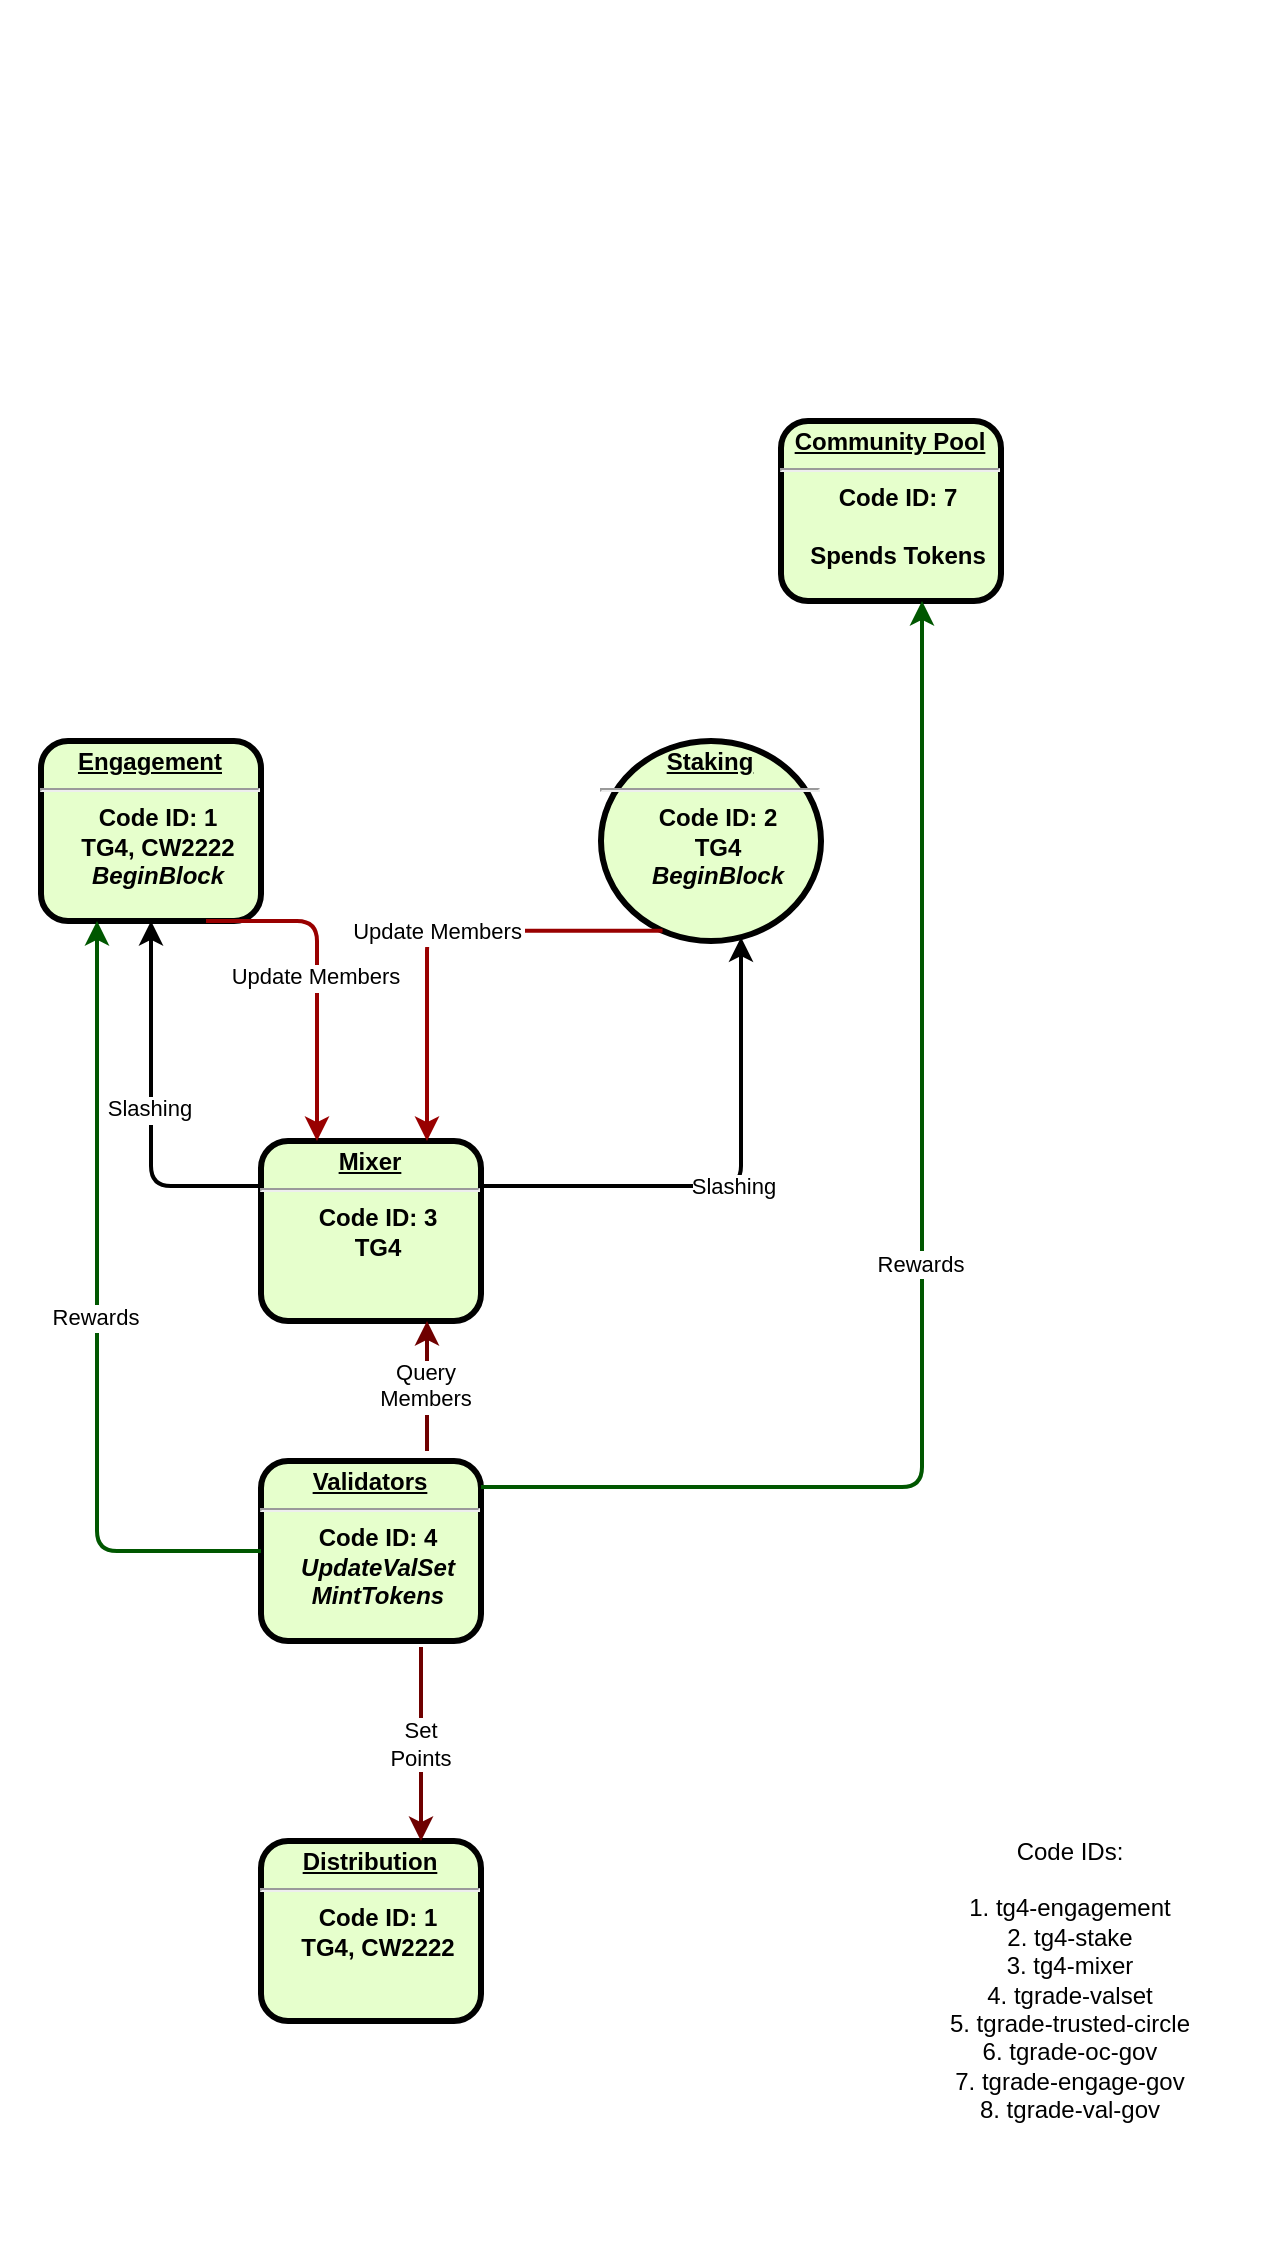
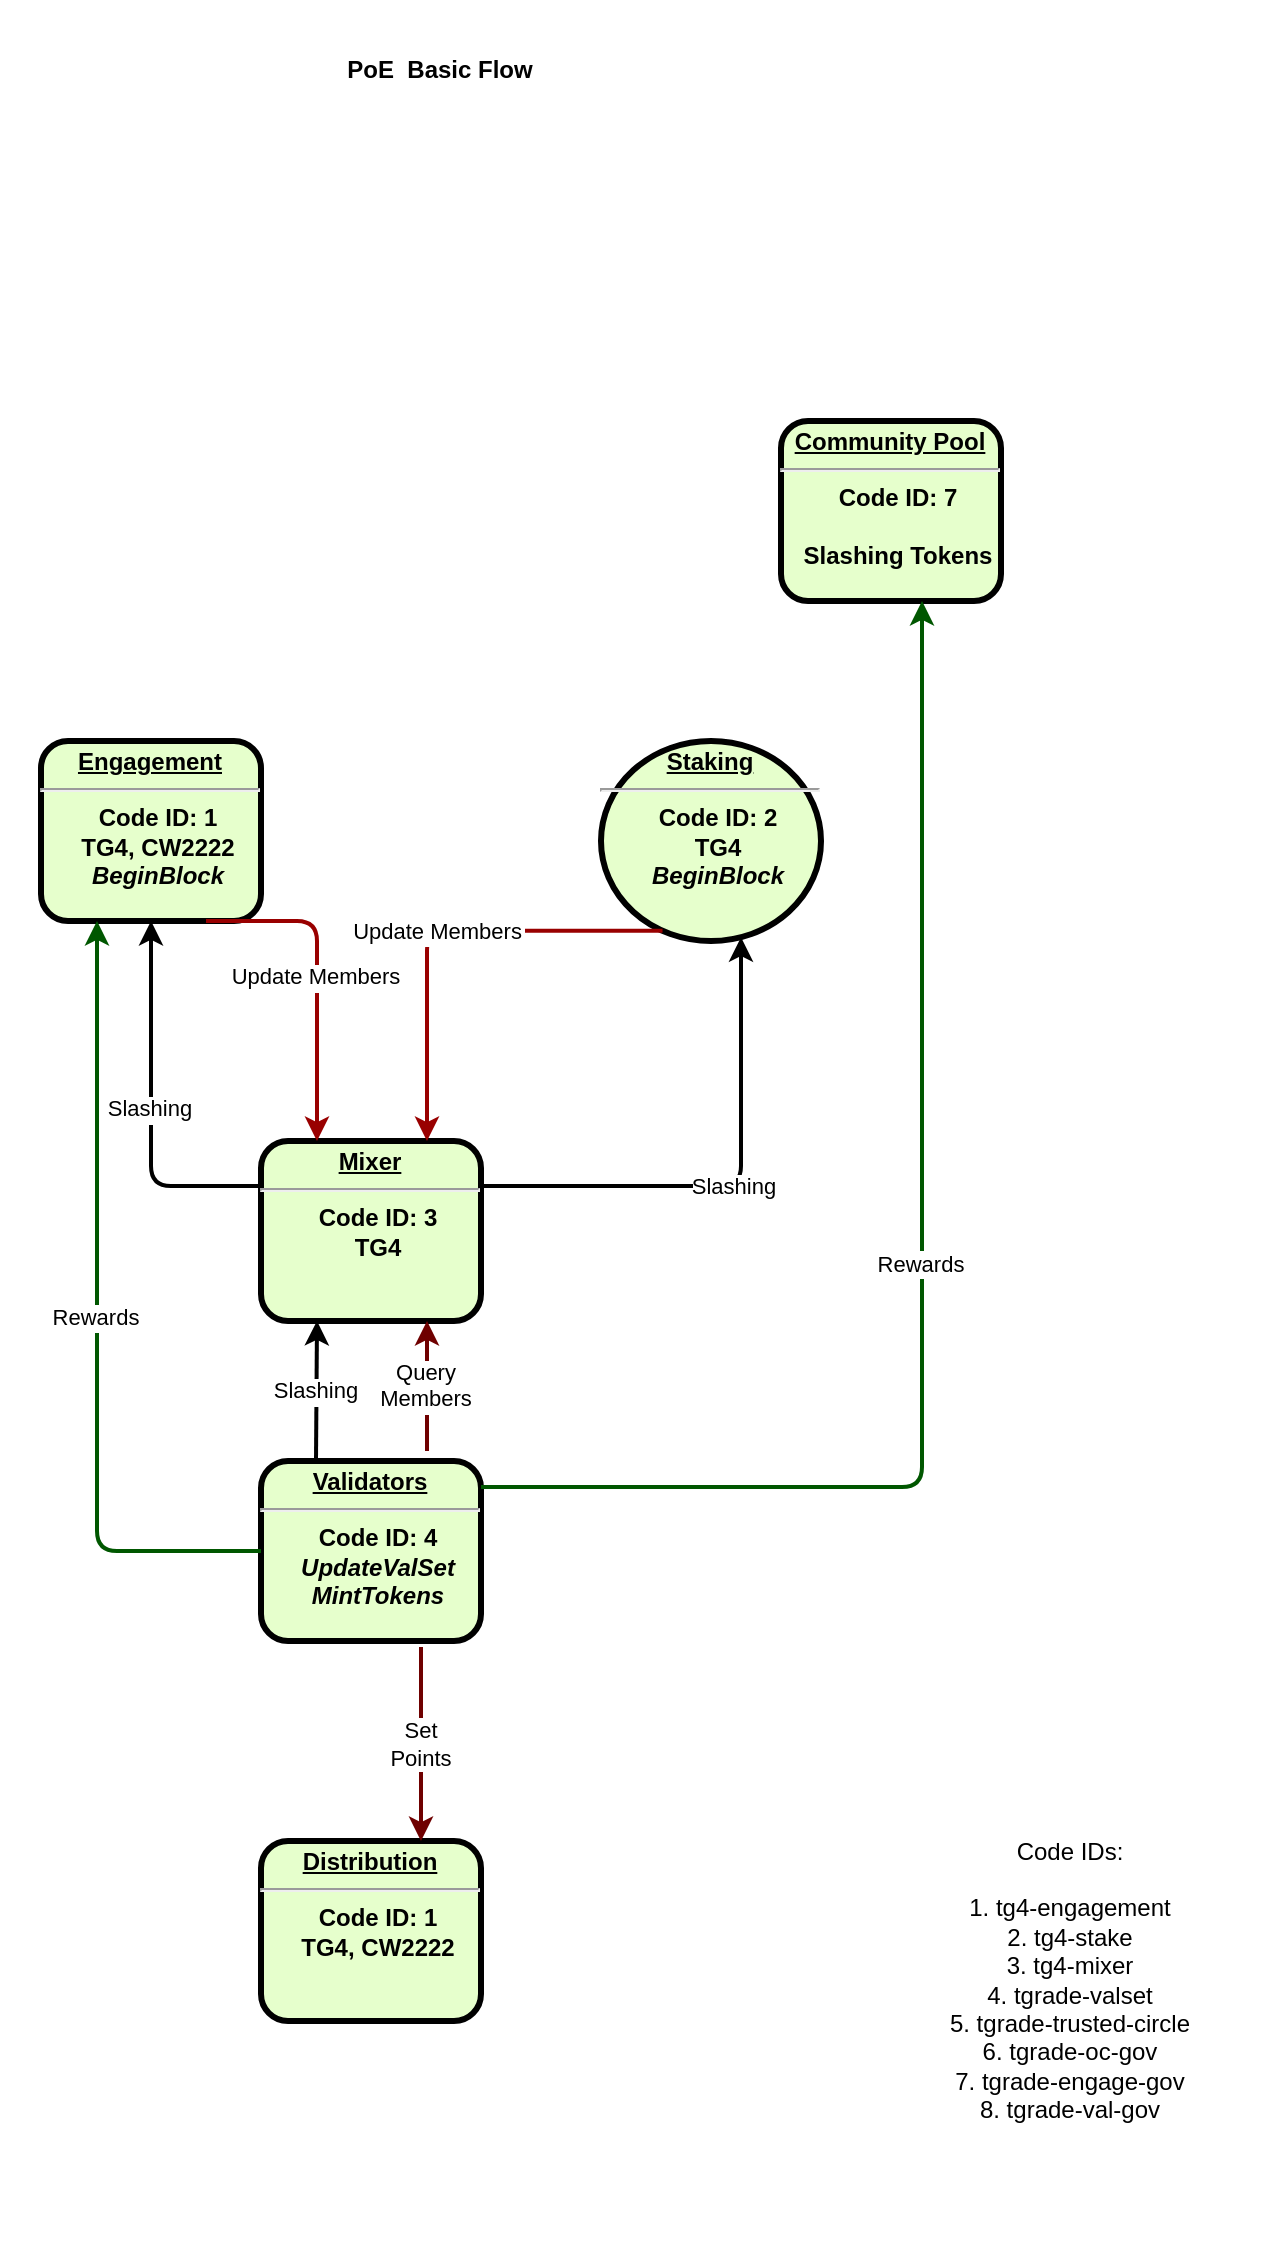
  <mxCell id="0" />
  <mxCell id="1" parent="0" />
  <mxCell id="2" value="&lt;p style=&quot;margin: 0px ; margin-top: 4px ; text-align: center ; text-decoration: underline&quot;&gt;&lt;strong&gt;Engagement&lt;/strong&gt;&lt;/p&gt;&lt;hr&gt;&lt;p style=&quot;margin: 0px ; margin-left: 8px&quot;&gt;Code ID: 1&lt;/p&gt;&lt;p style=&quot;margin: 0px ; margin-left: 8px&quot;&gt;TG4, CW2222&lt;/p&gt;&lt;p style=&quot;margin: 0px ; margin-left: 8px&quot;&gt;&lt;i&gt;BeginBlock&lt;/i&gt;&lt;/p&gt;" style="verticalAlign=middle;align=center;overflow=fill;fontSize=12;fontFamily=Helvetica;html=1;rounded=1;fontStyle=1;strokeWidth=3;fillColor=#E6FFCC" parent="1" vertex="1"><mxGeometry x="20" y="370" width="110" height="90" as="geometry" /></mxCell>
  <mxCell id="3" value="&lt;p style=&quot;margin: 0px ; margin-top: 4px ; text-align: center ; text-decoration: underline&quot;&gt;&lt;strong&gt;Staking&lt;/strong&gt;&lt;/p&gt;&lt;hr&gt;&lt;p style=&quot;margin: 0px ; margin-left: 8px&quot;&gt;Code ID: 2&lt;/p&gt;&lt;p style=&quot;margin: 0px ; margin-left: 8px&quot;&gt;TG4&lt;/p&gt;&lt;p style=&quot;margin: 0px ; margin-left: 8px&quot;&gt;&lt;i&gt;BeginBlock&lt;/i&gt;&lt;/p&gt;" style="ellipse;verticalAlign=middle;align=center;overflow=fill;fontSize=12;fontFamily=Helvetica;html=1;fontStyle=1;strokeWidth=3;fillColor=#E6FFCC;" parent="1" vertex="1"><mxGeometry x="300" y="370" width="110" height="100" as="geometry" /></mxCell>
  <mxCell id="4" value="&lt;p style=&quot;margin: 0px ; margin-top: 4px ; text-align: center ; text-decoration: underline&quot;&gt;&lt;strong&gt;Mixer&lt;/strong&gt;&lt;/p&gt;&lt;hr&gt;&lt;p style=&quot;margin: 0px ; margin-left: 8px&quot;&gt;Code ID: 3&lt;/p&gt;&lt;p style=&quot;margin: 0px ; margin-left: 8px&quot;&gt;TG4&lt;/p&gt;" style="verticalAlign=middle;align=center;overflow=fill;fontSize=12;fontFamily=Helvetica;html=1;rounded=1;fontStyle=1;strokeWidth=3;fillColor=#E6FFCC" parent="1" vertex="1"><mxGeometry x="130" y="570" width="110" height="90" as="geometry" /></mxCell>
  <mxCell id="5" value="Update Members" style="edgeStyle=elbowEdgeStyle;elbow=horizontal;strokeColor=#990000;strokeWidth=2;exitX=0.75;exitY=1;exitDx=0;exitDy=0;entryX=0.25;entryY=0;entryDx=0;entryDy=0;" parent="1" source="2" target="4" edge="1"><mxGeometry width="100" height="100" relative="1" as="geometry"><mxPoint x="138" y="280" as="sourcePoint" /><mxPoint x="247.5" y="360" as="targetPoint" /><Array as="points"><mxPoint x="158" y="510" /></Array></mxGeometry></mxCell>
  <mxCell id="6" value="Slashing" style="edgeStyle=elbowEdgeStyle;elbow=horizontal;strokeColor=default;strokeWidth=2;exitX=0;exitY=0.25;exitDx=0;exitDy=0;entryX=0.5;entryY=1;entryDx=0;entryDy=0;" parent="1" source="4" target="2" edge="1"><mxGeometry width="100" height="100" relative="1" as="geometry"><mxPoint x="134" y="600" as="sourcePoint" /><mxPoint x="44" y="462" as="targetPoint" /><Array as="points"><mxPoint x="75" y="530" /></Array></mxGeometry></mxCell>
  <mxCell id="7" value="Update Members" style="edgeStyle=elbowEdgeStyle;elbow=horizontal;strokeColor=#990000;strokeWidth=2;exitX=0.25;exitY=1;exitDx=0;exitDy=0;entryX=0.75;entryY=0;entryDx=0;entryDy=0;" parent="1" source="3" target="4" edge="1"><mxGeometry width="100" height="100" relative="1" as="geometry"><mxPoint x="112.5" y="470" as="sourcePoint" /><mxPoint x="167.5" y="580" as="targetPoint" /><Array as="points"><mxPoint x="213" y="490" /></Array></mxGeometry></mxCell>
  <mxCell id="8" value="Slashing" style="edgeStyle=elbowEdgeStyle;elbow=horizontal;strokeColor=default;strokeWidth=2;exitX=1;exitY=0.25;exitDx=0;exitDy=0;" parent="1" source="4" target="3" edge="1"><mxGeometry width="100" height="100" relative="1" as="geometry"><mxPoint x="140" y="602.5" as="sourcePoint" /><mxPoint x="54" y="472" as="targetPoint" /><Array as="points"><mxPoint x="370" y="530" /></Array></mxGeometry></mxCell>
  <mxCell id="9" value="&lt;p style=&quot;margin: 0px ; margin-top: 4px ; text-align: center ; text-decoration: underline&quot;&gt;&lt;strong&gt;Validators&lt;/strong&gt;&lt;/p&gt;&lt;hr&gt;&lt;p style=&quot;margin: 0px ; margin-left: 8px&quot;&gt;Code ID: 4&lt;/p&gt;&lt;p style=&quot;margin: 0px ; margin-left: 8px&quot;&gt;&lt;i&gt;UpdateValSet&lt;/i&gt;&lt;/p&gt;&lt;p style=&quot;margin: 0px ; margin-left: 8px&quot;&gt;&lt;i&gt;MintTokens&lt;/i&gt;&lt;/p&gt;" style="verticalAlign=middle;align=center;overflow=fill;fontSize=12;fontFamily=Helvetica;html=1;rounded=1;fontStyle=1;strokeWidth=3;fillColor=#E6FFCC" parent="1" vertex="1"><mxGeometry x="130" y="730" width="110" height="90" as="geometry" /></mxCell>
  <mxCell id="10" value="&lt;p style=&quot;margin: 0px ; margin-top: 4px ; text-align: center ; text-decoration: underline&quot;&gt;&lt;strong&gt;Distribution&lt;/strong&gt;&lt;/p&gt;&lt;hr&gt;&lt;p style=&quot;margin: 0px ; margin-left: 8px&quot;&gt;Code ID: 1&lt;/p&gt;&lt;p style=&quot;margin: 0px ; margin-left: 8px&quot;&gt;TG4, CW2222&lt;/p&gt;" style="verticalAlign=middle;align=center;overflow=fill;fontSize=12;fontFamily=Helvetica;html=1;rounded=1;fontStyle=1;strokeWidth=3;fillColor=#E6FFCC" parent="1" vertex="1"><mxGeometry x="130" y="920" width="110" height="90" as="geometry" /></mxCell>
+ <mxCell id="11" value="Slashing" style="edgeStyle=elbowEdgeStyle;elbow=horizontal;strokeColor=default;strokeWidth=2;exitX=0.25;exitY=0;exitDx=0;exitDy=0;entryX=0.25;entryY=1;entryDx=0;entryDy=0;" parent="1" source="9" target="4" edge="1"><mxGeometry width="100" height="100" relative="1" as="geometry"><mxPoint x="140" y="602.5" as="sourcePoint" /><mxPoint x="54" y="472" as="targetPoint" /><Array as="points"><mxPoint x="158" y="700" /></Array></mxGeometry></mxCell>
  <mxCell id="12" value="Query&#10;Members" style="edgeStyle=elbowEdgeStyle;elbow=horizontal;strokeColor=#6F0000;strokeWidth=2;entryX=0.75;entryY=1;entryDx=0;entryDy=0;fillColor=#a20025;" parent="1" target="4" edge="1"><mxGeometry width="100" height="100" relative="1" as="geometry"><mxPoint x="213" y="725" as="sourcePoint" /><mxPoint x="167.5" y="670" as="targetPoint" /><Array as="points"><mxPoint x="213" y="700" /></Array></mxGeometry></mxCell>
  <mxCell id="13" value="Rewards" style="edgeStyle=elbowEdgeStyle;elbow=horizontal;strokeColor=#005700;strokeWidth=2;exitX=0;exitY=0.5;exitDx=0;exitDy=0;entryX=0.25;entryY=1;entryDx=0;entryDy=0;fillColor=#008a00;" parent="1" source="9" target="2" edge="1"><mxGeometry width="100" height="100" relative="1" as="geometry"><mxPoint x="140" y="602.5" as="sourcePoint" /><mxPoint x="54" y="472" as="targetPoint" /><Array as="points"><mxPoint x="48" y="620" /></Array></mxGeometry></mxCell>
- <mxCell id="15" value="&lt;p style=&quot;margin: 0px ; margin-top: 4px ; text-align: center ; text-decoration: underline&quot;&gt;&lt;strong&gt;Community Pool&lt;/strong&gt;&lt;/p&gt;&lt;hr&gt;&lt;p style=&quot;margin: 0px ; margin-left: 8px&quot;&gt;Code ID: 7&lt;/p&gt;&lt;p style=&quot;margin: 0px ; margin-left: 8px&quot;&gt;&lt;br&gt;&lt;/p&gt;&lt;p style=&quot;margin: 0px ; margin-left: 8px&quot;&gt;Spends Tokens&lt;/p&gt;" style="verticalAlign=middle;align=center;overflow=fill;fontSize=12;fontFamily=Helvetica;html=1;rounded=1;fontStyle=1;strokeWidth=3;fillColor=#E6FFCC" parent="1" vertex="1"><mxGeometry x="390" y="210" width="110" height="90" as="geometry" /></mxCell>
+ <mxCell id="14" value="&lt;b&gt;PoE &amp;nbsp;Basic Flow&lt;/b&gt;" style="text;html=1;strokeColor=none;fillColor=none;align=center;verticalAlign=middle;whiteSpace=wrap;rounded=0;" parent="1" vertex="1"><mxGeometry x="30" y="20" width="380" height="30" as="geometry" /></mxCell>
+ <mxCell id="15" value="&lt;p style=&quot;margin: 0px ; margin-top: 4px ; text-align: center ; text-decoration: underline&quot;&gt;&lt;strong&gt;Community Pool&lt;/strong&gt;&lt;/p&gt;&lt;hr&gt;&lt;p style=&quot;margin: 0px ; margin-left: 8px&quot;&gt;Code ID: 7&lt;/p&gt;&lt;p style=&quot;margin: 0px ; margin-left: 8px&quot;&gt;&lt;br&gt;&lt;/p&gt;&lt;p style=&quot;margin: 0px ; margin-left: 8px&quot;&gt;Slashing Tokens&lt;/p&gt;" style="verticalAlign=middle;align=center;overflow=fill;fontSize=12;fontFamily=Helvetica;html=1;rounded=1;fontStyle=1;strokeWidth=3;fillColor=#E6FFCC" parent="1" vertex="1"><mxGeometry x="390" y="210" width="110" height="90" as="geometry" /></mxCell>
  <mxCell id="16" value="Code IDs:&lt;br&gt;&lt;br&gt;1. tg4-engagement&lt;br&gt;2. tg4-stake&lt;br&gt;3. tg4-mixer&lt;br&gt;4. tgrade-valset&lt;br&gt;5. tgrade-trusted-circle&lt;br&gt;6. tgrade-oc-gov&lt;br&gt;7. tgrade-engage-gov&lt;br&gt;8. tgrade-val-gov" style="text;html=1;strokeColor=none;fillColor=none;align=center;verticalAlign=middle;whiteSpace=wrap;rounded=0;" parent="1" vertex="1"><mxGeometry x="450" y="870" width="170" height="240" as="geometry" /></mxCell>
  <mxCell id="17" value="Rewards" style="edgeStyle=elbowEdgeStyle;elbow=horizontal;strokeColor=#005700;strokeWidth=2;exitX=1;exitY=0.144;exitDx=0;exitDy=0;fillColor=#008a00;exitPerimeter=0;" parent="1" source="9" edge="1"><mxGeometry width="100" height="100" relative="1" as="geometry"><mxPoint x="542.5" y="685" as="sourcePoint" /><mxPoint x="461" y="300" as="targetPoint" /><Array as="points"><mxPoint x="460.5" y="530" /></Array></mxGeometry></mxCell>
  <mxCell id="18" value="Set&lt;br&gt;Points" style="endArrow=classic;html=1;rounded=0;strokeColor=#6F0000;fillColor=#a20025;strokeWidth=2;" parent="1" edge="1"><mxGeometry width="50" height="50" relative="1" as="geometry"><mxPoint x="210" y="823" as="sourcePoint" /><mxPoint x="210" y="920" as="targetPoint" /></mxGeometry></mxCell>
